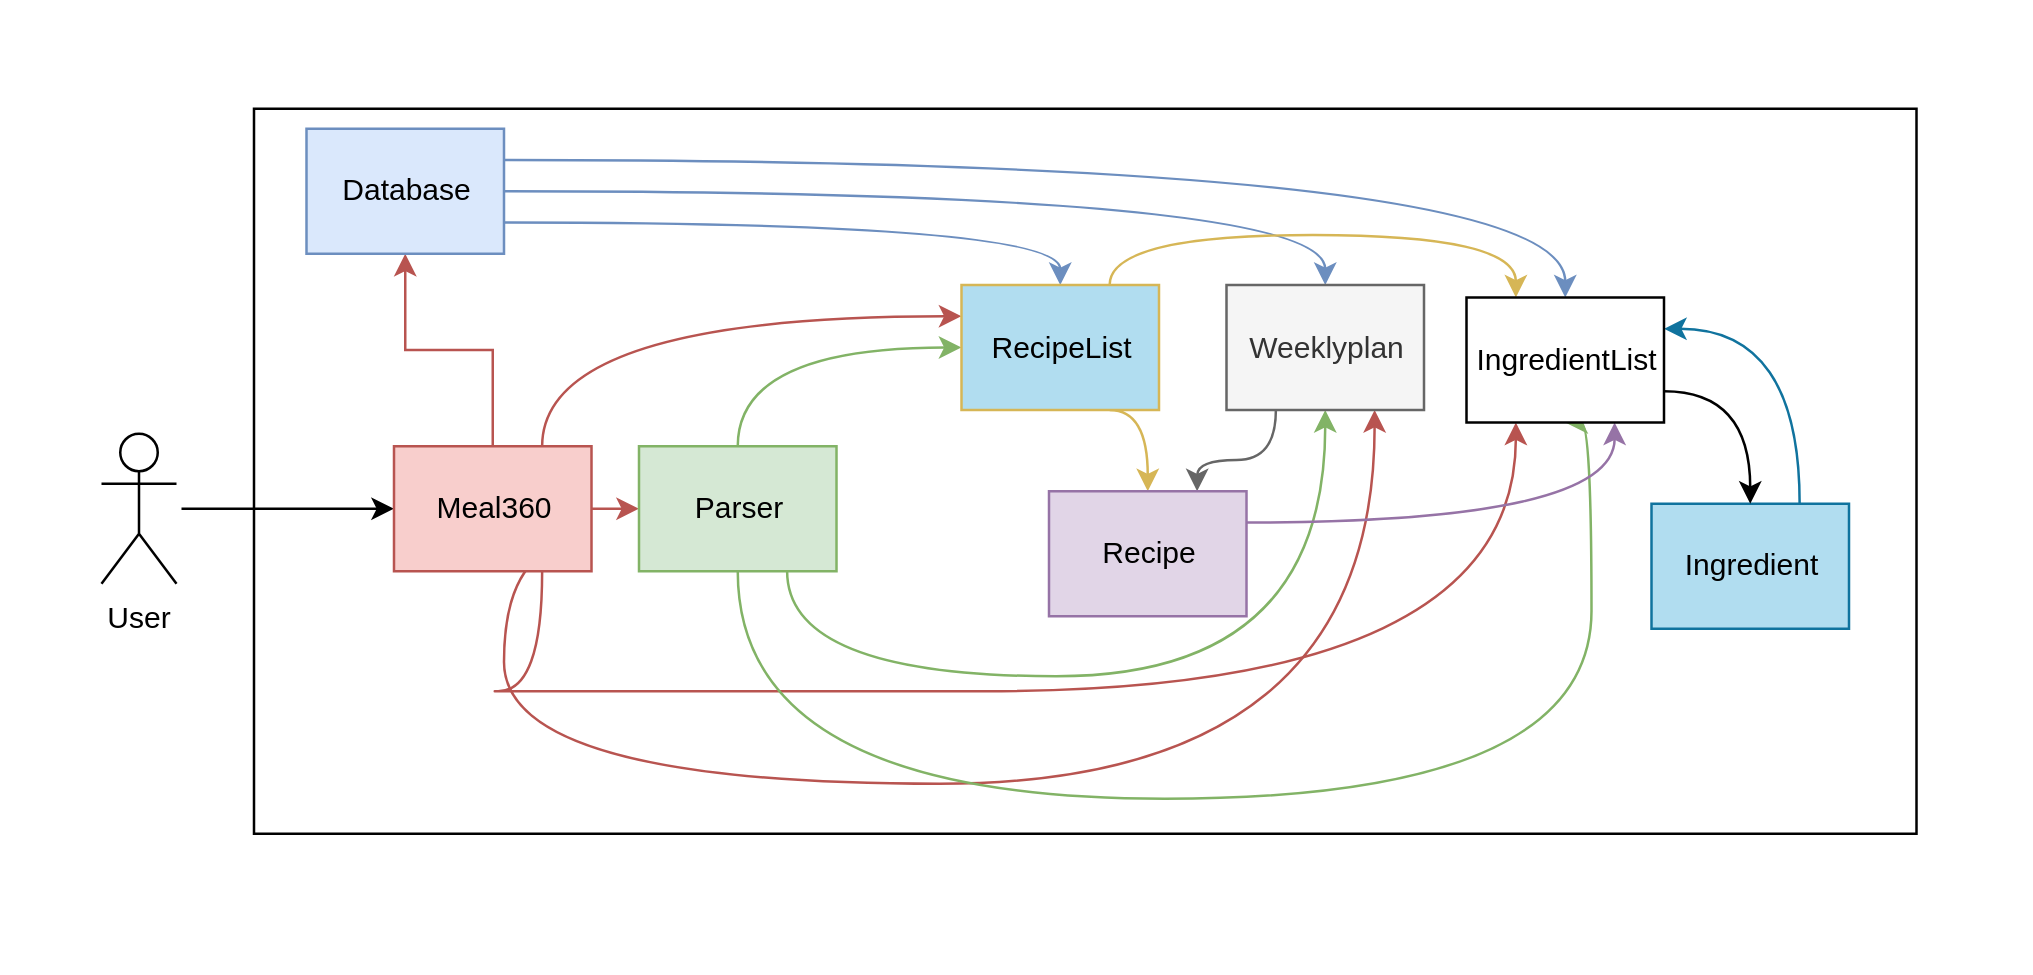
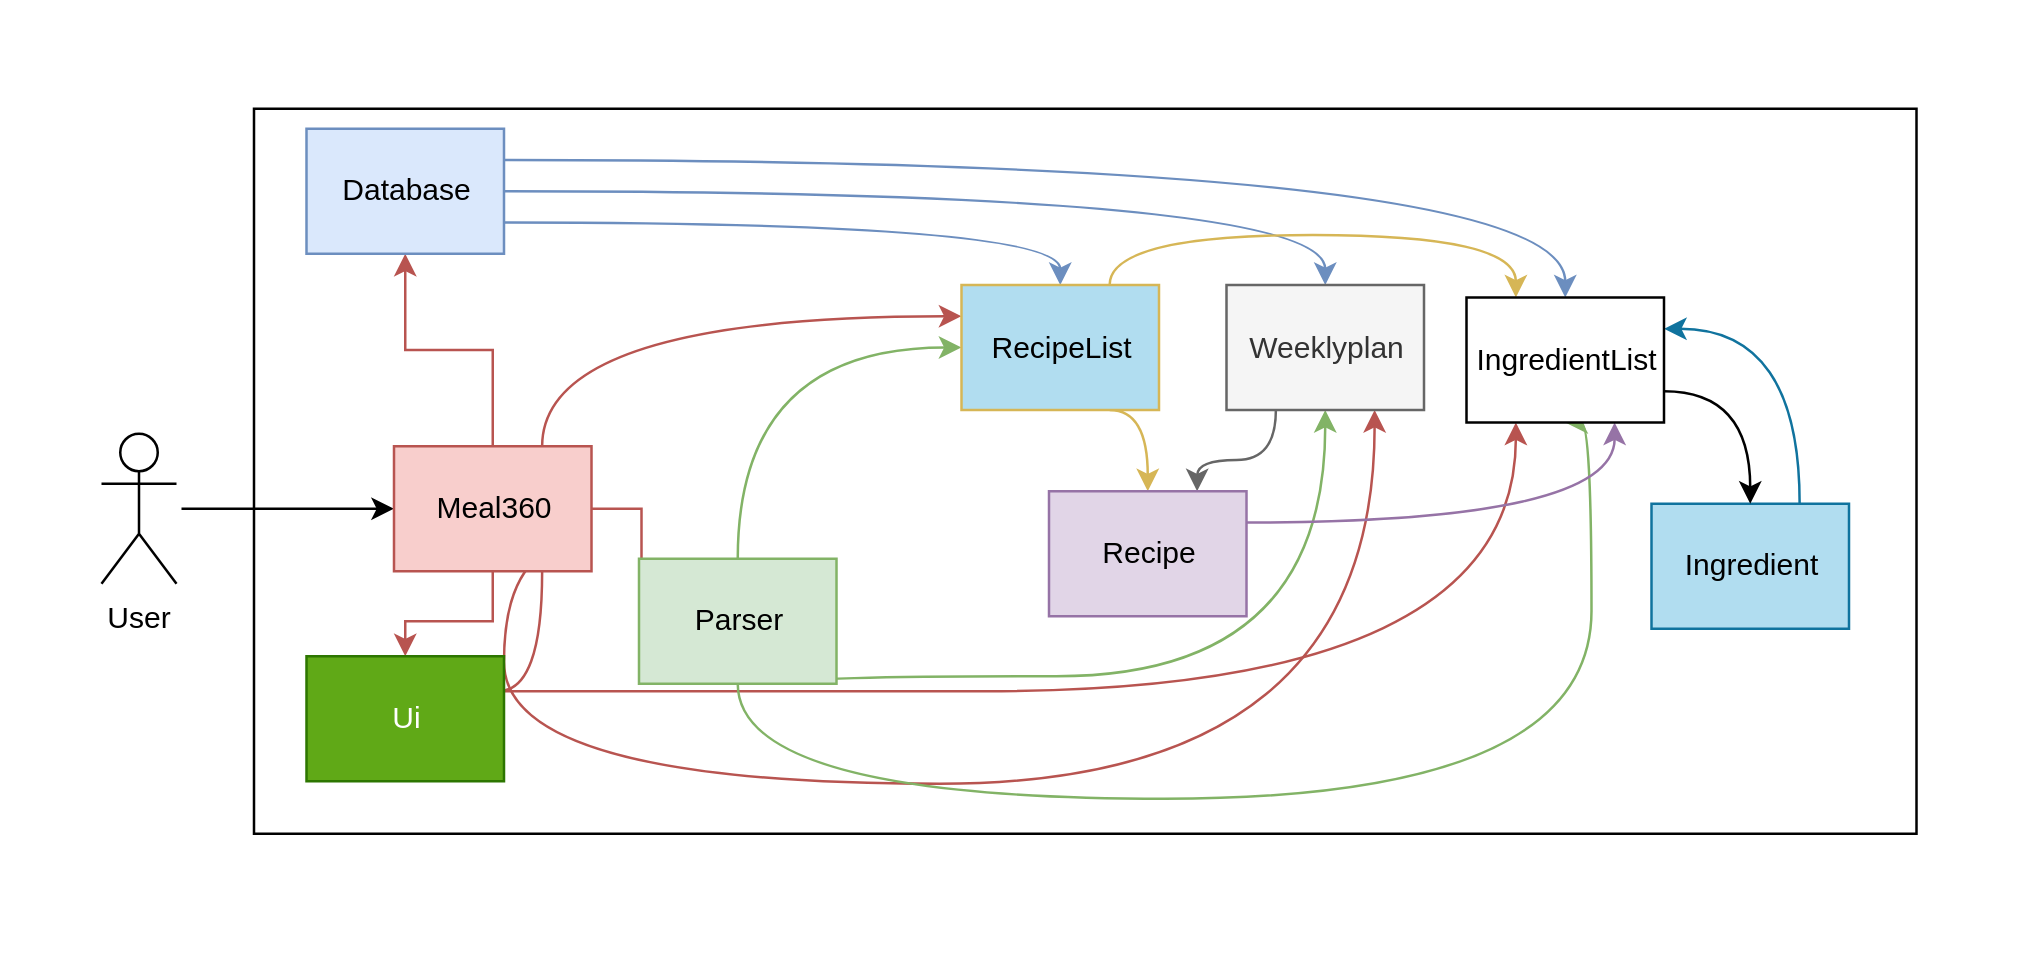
  <mxCell id="0" />
  <mxCell id="1" parent="0" />
  <mxCell id="2" value="" style="html=1;strokeColor=none;" vertex="1" parent="1"><mxGeometry x="20" y="20" width="771" height="348" as="geometry" /></mxCell>
  <mxCell id="3" value="" style="html=1;" vertex="1" parent="1"><mxGeometry x="101" y="43" width="665" height="290" as="geometry" /></mxCell>
  <mxCell id="4" style="rounded=0;orthogonalLoop=1;jettySize=auto;html=1;entryX=0;entryY=0.5;entryDx=0;entryDy=0;" edge="1" parent="1" target="12"><mxGeometry relative="1" as="geometry"><mxPoint x="72" y="203" as="sourcePoint" /></mxGeometry></mxCell>
  <mxCell id="5" value="User" style="shape=umlActor;verticalLabelPosition=bottom;verticalAlign=top;html=1;outlineConnect=0;" vertex="1" parent="1"><mxGeometry x="40" y="173" width="30" height="60" as="geometry" /></mxCell>
+ <mxCell id="6" style="edgeStyle=orthogonalEdgeStyle;rounded=0;orthogonalLoop=1;jettySize=auto;html=1;exitX=0.5;exitY=1;exitDx=0;exitDy=0;entryX=0.5;entryY=0;entryDx=0;entryDy=0;fillColor=#f8cecc;strokeColor=#b85450;" edge="1" parent="1" source="12" target="17"><mxGeometry relative="1" as="geometry" /></mxCell>
  <mxCell id="7" style="edgeStyle=orthogonalEdgeStyle;rounded=0;orthogonalLoop=1;jettySize=auto;html=1;exitX=1;exitY=0.5;exitDx=0;exitDy=0;entryX=0;entryY=0.5;entryDx=0;entryDy=0;fillColor=#f8cecc;strokeColor=#b85450;" edge="1" parent="1" source="12" target="21"><mxGeometry relative="1" as="geometry" /></mxCell>
  <mxCell id="8" style="edgeStyle=orthogonalEdgeStyle;rounded=0;orthogonalLoop=1;jettySize=auto;html=1;exitX=0.5;exitY=0;exitDx=0;exitDy=0;entryX=0.5;entryY=1;entryDx=0;entryDy=0;fillColor=#f8cecc;strokeColor=#b85450;" edge="1" parent="1" source="12" target="16"><mxGeometry relative="1" as="geometry" /></mxCell>
  <mxCell id="9" style="edgeStyle=orthogonalEdgeStyle;curved=1;rounded=0;orthogonalLoop=1;jettySize=auto;html=1;exitX=0.75;exitY=0;exitDx=0;exitDy=0;entryX=0;entryY=0.25;entryDx=0;entryDy=0;fillColor=#f8cecc;strokeColor=#b85450;" edge="1" parent="1" source="12" target="24"><mxGeometry relative="1" as="geometry" /></mxCell>
  <mxCell id="10" style="edgeStyle=orthogonalEdgeStyle;curved=1;rounded=0;orthogonalLoop=1;jettySize=auto;html=1;exitX=0.75;exitY=1;exitDx=0;exitDy=0;entryX=0.25;entryY=1;entryDx=0;entryDy=0;fillColor=#f8cecc;strokeColor=#b85450;" edge="1" parent="1" source="12" target="32"><mxGeometry relative="1" as="geometry"><Array as="points"><mxPoint x="181" y="276" /><mxPoint x="616" y="276" /></Array></mxGeometry></mxCell>
  <mxCell id="11" style="edgeStyle=orthogonalEdgeStyle;curved=1;rounded=0;orthogonalLoop=1;jettySize=auto;html=1;exitX=1;exitY=0.75;exitDx=0;exitDy=0;entryX=0.75;entryY=1;entryDx=0;entryDy=0;fillColor=#f8cecc;strokeColor=#b85450;" edge="1" parent="1" source="12" target="26"><mxGeometry relative="1" as="geometry"><Array as="points"><mxPoint x="201" y="313" /><mxPoint x="549" y="313" /></Array></mxGeometry></mxCell>
  <mxCell id="12" value="Meal360" style="html=1;fillColor=#f8cecc;strokeColor=#b85450;" vertex="1" parent="1"><mxGeometry x="157" y="178" width="79" height="50" as="geometry" /></mxCell>
  <mxCell id="13" style="edgeStyle=orthogonalEdgeStyle;curved=1;rounded=0;orthogonalLoop=1;jettySize=auto;html=1;exitX=1;exitY=0.75;exitDx=0;exitDy=0;entryX=0.5;entryY=0;entryDx=0;entryDy=0;fillColor=#dae8fc;strokeColor=#6c8ebf;" edge="1" parent="1" source="16" target="24"><mxGeometry relative="1" as="geometry" /></mxCell>
  <mxCell id="14" style="edgeStyle=orthogonalEdgeStyle;curved=1;rounded=0;orthogonalLoop=1;jettySize=auto;html=1;exitX=1;exitY=0.5;exitDx=0;exitDy=0;entryX=0.5;entryY=0;entryDx=0;entryDy=0;fillColor=#dae8fc;strokeColor=#6c8ebf;" edge="1" parent="1" source="16" target="26"><mxGeometry relative="1" as="geometry" /></mxCell>
  <mxCell id="15" style="edgeStyle=orthogonalEdgeStyle;curved=1;rounded=0;orthogonalLoop=1;jettySize=auto;html=1;exitX=1;exitY=0.25;exitDx=0;exitDy=0;fillColor=#dae8fc;strokeColor=#6c8ebf;" edge="1" parent="1" source="16" target="32"><mxGeometry relative="1" as="geometry" /></mxCell>
  <mxCell id="16" value="Database" style="html=1;fillColor=#dae8fc;strokeColor=#6c8ebf;" vertex="1" parent="1"><mxGeometry x="122" y="51" width="79" height="50" as="geometry" /></mxCell>
+ <mxCell id="17" value="Ui" style="html=1;fillColor=#60a917;strokeColor=#2D7600;fontColor=#ffffff;" vertex="1" parent="1"><mxGeometry x="122" y="262" width="79" height="50" as="geometry" /></mxCell>
  <mxCell id="18" style="edgeStyle=orthogonalEdgeStyle;curved=1;rounded=0;orthogonalLoop=1;jettySize=auto;html=1;exitX=0.5;exitY=0;exitDx=0;exitDy=0;entryX=0;entryY=0.5;entryDx=0;entryDy=0;fillColor=#d5e8d4;strokeColor=#82b366;" edge="1" parent="1" source="21" target="24"><mxGeometry relative="1" as="geometry" /></mxCell>
  <mxCell id="19" style="edgeStyle=orthogonalEdgeStyle;curved=1;rounded=0;orthogonalLoop=1;jettySize=auto;html=1;exitX=0.5;exitY=1;exitDx=0;exitDy=0;entryX=0.5;entryY=1;entryDx=0;entryDy=0;fillColor=#d5e8d4;strokeColor=#82b366;" edge="1" parent="1" source="21" target="32"><mxGeometry relative="1" as="geometry"><Array as="points"><mxPoint x="295" y="319" /><mxPoint x="636" y="319" /></Array></mxGeometry></mxCell>
  <mxCell id="20" style="edgeStyle=orthogonalEdgeStyle;curved=1;rounded=0;orthogonalLoop=1;jettySize=auto;html=1;exitX=0.75;exitY=1;exitDx=0;exitDy=0;entryX=0.5;entryY=1;entryDx=0;entryDy=0;fillColor=#d5e8d4;strokeColor=#82b366;" edge="1" parent="1" source="21" target="26"><mxGeometry relative="1" as="geometry"><Array as="points"><mxPoint x="314" y="270" /><mxPoint x="530" y="270" /></Array></mxGeometry></mxCell>
- <mxCell id="21" value="Parser" style="html=1;fillColor=#d5e8d4;strokeColor=#82b366;" vertex="1" parent="1"><mxGeometry x="255" y="178" width="79" height="50" as="geometry" /></mxCell>
+ <mxCell id="21" value="Parser" style="html=1;fillColor=#d5e8d4;strokeColor=#82b366;" vertex="1" parent="1"><mxGeometry x="255" y="223" width="79" height="50" as="geometry" /></mxCell>
  <mxCell id="22" style="edgeStyle=orthogonalEdgeStyle;curved=1;rounded=0;orthogonalLoop=1;jettySize=auto;html=1;exitX=0.75;exitY=1;exitDx=0;exitDy=0;entryX=0.5;entryY=0;entryDx=0;entryDy=0;fillColor=#fff2cc;strokeColor=#d6b656;" edge="1" parent="1" source="24" target="28"><mxGeometry relative="1" as="geometry" /></mxCell>
  <mxCell id="23" style="edgeStyle=orthogonalEdgeStyle;curved=1;rounded=0;orthogonalLoop=1;jettySize=auto;html=1;exitX=0.75;exitY=0;exitDx=0;exitDy=0;entryX=0.25;entryY=0;entryDx=0;entryDy=0;fillColor=#fff2cc;strokeColor=#d6b656;" edge="1" parent="1" source="24" target="32"><mxGeometry relative="1" as="geometry" /></mxCell>
  <mxCell id="24" value="RecipeList" style="html=1;fillColor=#b1ddf0;strokeColor=#d6b656;" vertex="1" parent="1"><mxGeometry x="384" y="113.5" width="79" height="50" as="geometry" /></mxCell>
  <mxCell id="25" style="edgeStyle=orthogonalEdgeStyle;curved=1;rounded=0;orthogonalLoop=1;jettySize=auto;html=1;exitX=0.25;exitY=1;exitDx=0;exitDy=0;entryX=0.75;entryY=0;entryDx=0;entryDy=0;fillColor=#f5f5f5;strokeColor=#666666;" edge="1" parent="1" source="26" target="28"><mxGeometry relative="1" as="geometry" /></mxCell>
  <mxCell id="26" value="Weeklyplan" style="html=1;fillColor=#f5f5f5;strokeColor=#666666;fontColor=#333333;" vertex="1" parent="1"><mxGeometry x="490" y="113.5" width="79" height="50" as="geometry" /></mxCell>
  <mxCell id="27" style="edgeStyle=orthogonalEdgeStyle;curved=1;rounded=0;orthogonalLoop=1;jettySize=auto;html=1;exitX=1;exitY=0.25;exitDx=0;exitDy=0;entryX=0.75;entryY=1;entryDx=0;entryDy=0;fillColor=#e1d5e7;strokeColor=#9673a6;" edge="1" parent="1" source="28" target="32"><mxGeometry relative="1" as="geometry" /></mxCell>
  <mxCell id="28" value="Recipe" style="html=1;fillColor=#e1d5e7;strokeColor=#9673a6;" vertex="1" parent="1"><mxGeometry x="419" y="196" width="79" height="50" as="geometry" /></mxCell>
  <mxCell id="29" style="edgeStyle=orthogonalEdgeStyle;curved=1;rounded=0;orthogonalLoop=1;jettySize=auto;html=1;exitX=0.75;exitY=0;exitDx=0;exitDy=0;entryX=1;entryY=0.25;entryDx=0;entryDy=0;fillColor=#b1ddf0;strokeColor=#10739e;" edge="1" parent="1" source="30" target="32"><mxGeometry relative="1" as="geometry" /></mxCell>
  <mxCell id="30" value="Ingredient" style="html=1;fillColor=#b1ddf0;strokeColor=#10739e;" vertex="1" parent="1"><mxGeometry x="660" y="201" width="79" height="50" as="geometry" /></mxCell>
  <mxCell id="31" style="edgeStyle=orthogonalEdgeStyle;curved=1;rounded=0;orthogonalLoop=1;jettySize=auto;html=1;exitX=1;exitY=0.75;exitDx=0;exitDy=0;entryX=0.5;entryY=0;entryDx=0;entryDy=0;" edge="1" parent="1" source="32" target="30"><mxGeometry relative="1" as="geometry" /></mxCell>
  <mxCell id="32" value="IngredientList" style="html=1;" vertex="1" parent="1"><mxGeometry x="586" y="118.5" width="79" height="50" as="geometry" /></mxCell>
